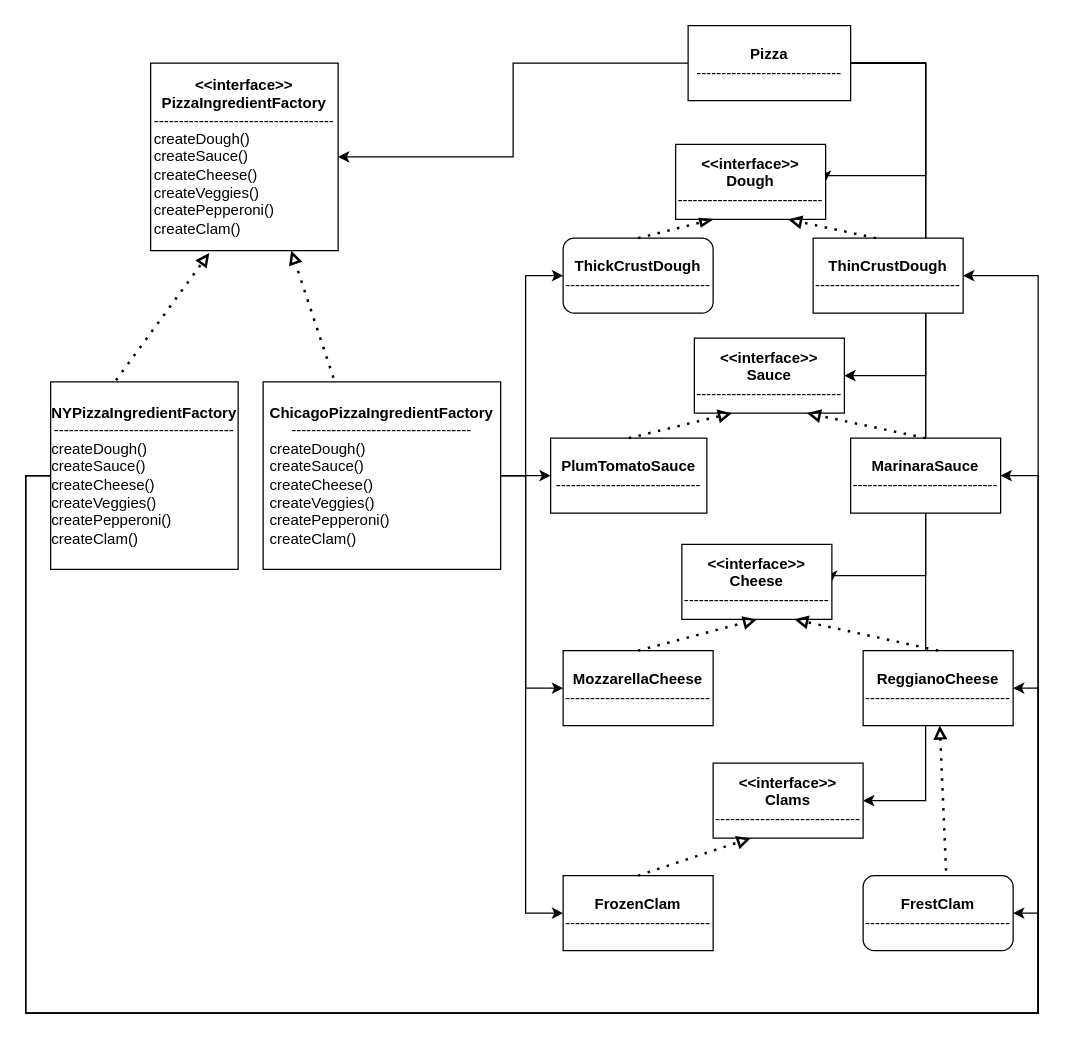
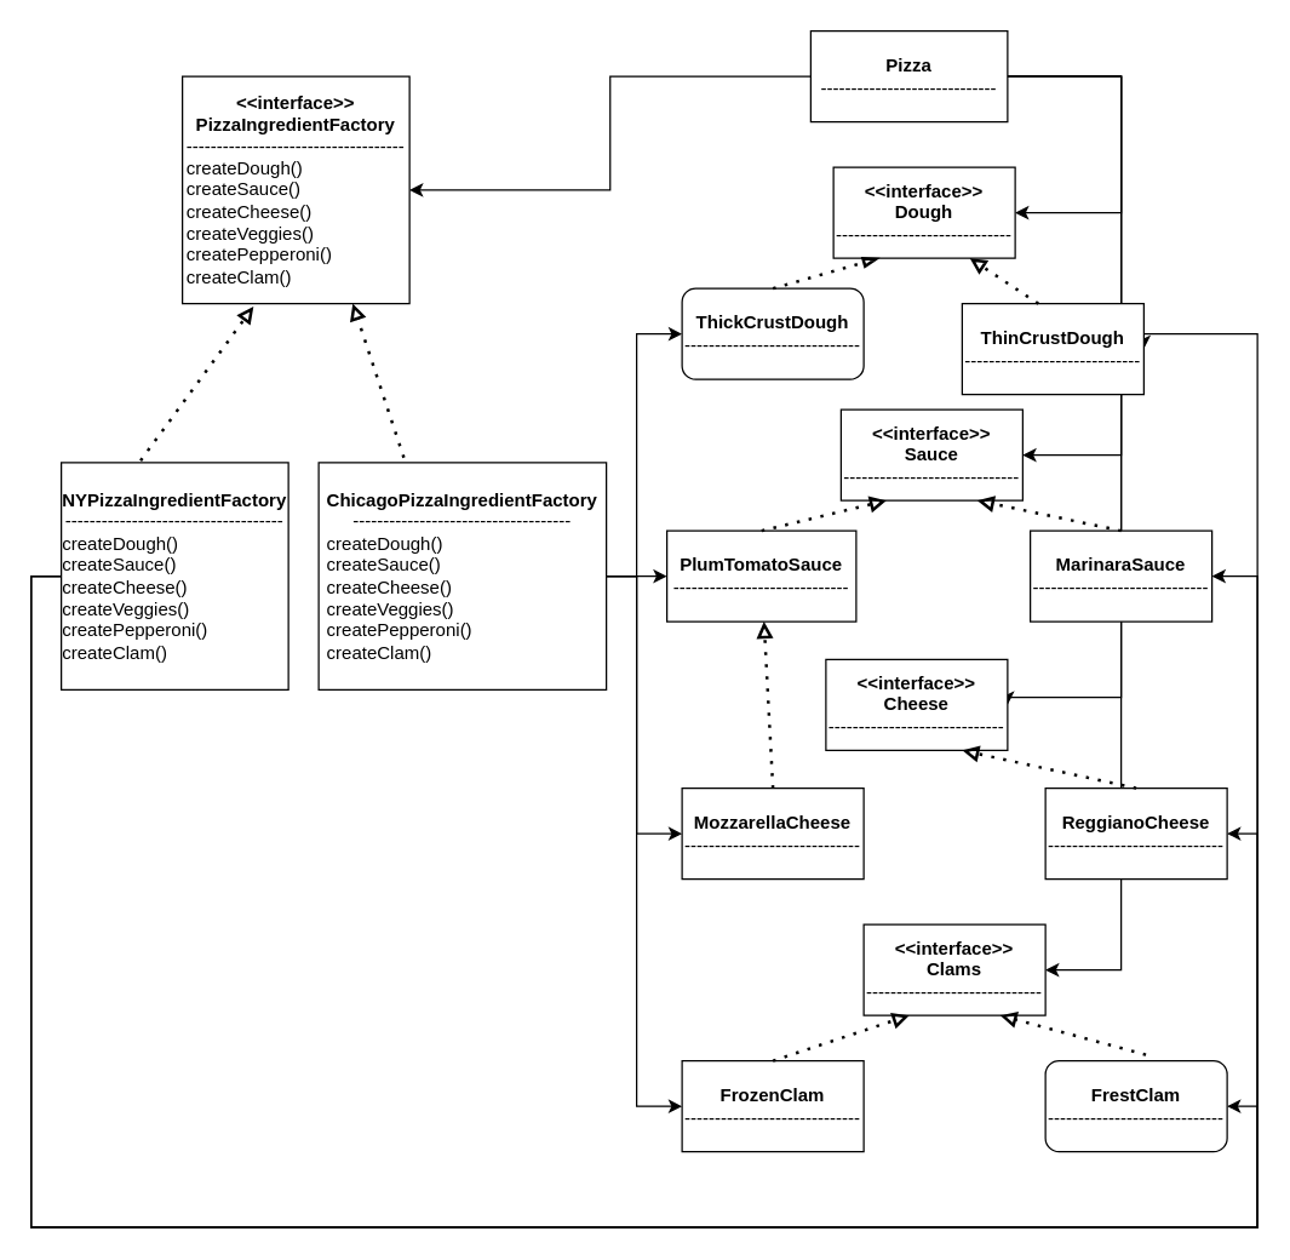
  <mxCell id="0" />
  <mxCell id="1" parent="0" />
  <mxCell id="2" value="&lt;b&gt;&amp;lt;&amp;lt;interface&amp;gt;&amp;gt;&lt;br&gt;PizzaIngredientFactory&lt;/b&gt;&lt;br&gt;------------------------------------&lt;br&gt;&lt;div style=&quot;text-align: left&quot;&gt;&lt;span&gt;createDough()&lt;/span&gt;&lt;/div&gt;&lt;div style=&quot;text-align: left&quot;&gt;&lt;span&gt;createSauce()&lt;/span&gt;&lt;/div&gt;&lt;div style=&quot;text-align: left&quot;&gt;&lt;span&gt;createCheese()&lt;/span&gt;&lt;/div&gt;&lt;div style=&quot;text-align: left&quot;&gt;&lt;span&gt;createVeggies()&lt;/span&gt;&lt;/div&gt;&lt;div style=&quot;text-align: left&quot;&gt;&lt;span&gt;createPepperoni()&lt;/span&gt;&lt;/div&gt;&lt;div style=&quot;text-align: left&quot;&gt;&lt;span&gt;createClam()&lt;/span&gt;&lt;/div&gt;" style="rounded=0;whiteSpace=wrap;html=1;" vertex="1" parent="1"><mxGeometry x="120" y="50" width="150" height="150" as="geometry" /></mxCell>
  <mxCell id="3" style="edgeStyle=orthogonalEdgeStyle;rounded=0;orthogonalLoop=1;jettySize=auto;html=1;exitX=0;exitY=0.5;exitDx=0;exitDy=0;entryX=1;entryY=0.5;entryDx=0;entryDy=0;endArrow=classic;endFill=1;" edge="1" parent="1" source="8" target="2"><mxGeometry relative="1" as="geometry" /></mxCell>
  <mxCell id="4" style="edgeStyle=orthogonalEdgeStyle;rounded=0;orthogonalLoop=1;jettySize=auto;html=1;exitX=1;exitY=0.5;exitDx=0;exitDy=0;entryX=1;entryY=0.5;entryDx=0;entryDy=0;endArrow=classic;endFill=1;" edge="1" parent="1" source="8" target="19"><mxGeometry relative="1" as="geometry"><Array as="points"><mxPoint x="740" y="50" /><mxPoint x="740" y="140" /></Array></mxGeometry></mxCell>
  <mxCell id="5" style="edgeStyle=orthogonalEdgeStyle;rounded=0;orthogonalLoop=1;jettySize=auto;html=1;exitX=1;exitY=0.5;exitDx=0;exitDy=0;entryX=1;entryY=0.5;entryDx=0;entryDy=0;endArrow=classic;endFill=1;" edge="1" parent="1" source="8" target="22"><mxGeometry relative="1" as="geometry"><Array as="points"><mxPoint x="740" y="50" /><mxPoint x="740" y="300" /></Array></mxGeometry></mxCell>
  <mxCell id="6" style="edgeStyle=orthogonalEdgeStyle;rounded=0;orthogonalLoop=1;jettySize=auto;html=1;entryX=1;entryY=0.5;entryDx=0;entryDy=0;endArrow=classic;endFill=1;" edge="1" parent="1" source="8" target="25"><mxGeometry relative="1" as="geometry"><Array as="points"><mxPoint x="740" y="50" /><mxPoint x="740" y="460" /></Array></mxGeometry></mxCell>
  <mxCell id="7" style="edgeStyle=orthogonalEdgeStyle;rounded=0;orthogonalLoop=1;jettySize=auto;html=1;entryX=1;entryY=0.5;entryDx=0;entryDy=0;endArrow=classic;endFill=1;" edge="1" parent="1" source="8" target="26"><mxGeometry relative="1" as="geometry"><Array as="points"><mxPoint x="740" y="50" /><mxPoint x="740" y="640" /></Array></mxGeometry></mxCell>
- <mxCell id="8" value="&lt;b&gt;Pizza&lt;/b&gt;&lt;br&gt;-----------------------------" style="rounded=0;whiteSpace=wrap;html=1;" vertex="1" parent="1"><mxGeometry x="550" y="20" width="130" height="60" as="geometry" /></mxCell>
+ <mxCell id="8" value="&lt;b&gt;Pizza&lt;/b&gt;&lt;br&gt;-----------------------------" style="rounded=0;whiteSpace=wrap;html=1;" vertex="1" parent="1"><mxGeometry x="535" y="20" width="130" height="60" as="geometry" /></mxCell>
  <mxCell id="9" style="edgeStyle=orthogonalEdgeStyle;rounded=0;orthogonalLoop=1;jettySize=auto;html=1;exitX=0;exitY=0.5;exitDx=0;exitDy=0;endArrow=classic;endFill=1;entryX=1;entryY=0.5;entryDx=0;entryDy=0;" edge="1" parent="1" source="13" target="30"><mxGeometry relative="1" as="geometry"><mxPoint x="280" y="621.333" as="targetPoint" /><Array as="points"><mxPoint y="380" x="20" /><mxPoint y="810" x="20" /><mxPoint x="830" y="810" /><mxPoint x="830" y="730" /></Array></mxGeometry></mxCell>
  <mxCell id="10" style="edgeStyle=orthogonalEdgeStyle;rounded=0;orthogonalLoop=1;jettySize=auto;html=1;exitX=0;exitY=0.5;exitDx=0;exitDy=0;entryX=1;entryY=0.5;entryDx=0;entryDy=0;endArrow=classic;endFill=1;" edge="1" parent="1" source="13" target="28"><mxGeometry relative="1" as="geometry"><Array as="points"><mxPoint y="380" x="20" /><mxPoint y="810" x="20" /><mxPoint x="830" y="810" /><mxPoint x="830" y="550" /></Array></mxGeometry></mxCell>
  <mxCell id="11" style="edgeStyle=orthogonalEdgeStyle;rounded=0;orthogonalLoop=1;jettySize=auto;html=1;exitX=0;exitY=0.5;exitDx=0;exitDy=0;entryX=1;entryY=0.5;entryDx=0;entryDy=0;endArrow=classic;endFill=1;" edge="1" parent="1" source="13" target="24"><mxGeometry relative="1" as="geometry"><Array as="points"><mxPoint y="380" x="20" /><mxPoint y="810" x="20" /><mxPoint x="830" y="810" /><mxPoint x="830" y="380" /></Array></mxGeometry></mxCell>
  <mxCell id="12" style="edgeStyle=orthogonalEdgeStyle;rounded=0;orthogonalLoop=1;jettySize=auto;html=1;exitX=0;exitY=0.5;exitDx=0;exitDy=0;entryX=1;entryY=0.5;entryDx=0;entryDy=0;endArrow=classic;endFill=1;" edge="1" parent="1" source="13" target="21"><mxGeometry relative="1" as="geometry"><Array as="points"><mxPoint y="380" x="20" /><mxPoint y="810" x="20" /><mxPoint x="830" y="810" /><mxPoint x="830" y="220" /></Array></mxGeometry></mxCell>
  <mxCell id="13" value="&lt;b&gt;NYPizzaIngredientFactory&lt;/b&gt;&lt;br&gt;------------------------------------&lt;br&gt;&lt;div style=&quot;text-align: left&quot;&gt;&lt;span&gt;createDough()&lt;/span&gt;&lt;/div&gt;&lt;div style=&quot;text-align: left&quot;&gt;&lt;span&gt;createSauce()&lt;/span&gt;&lt;/div&gt;&lt;div style=&quot;text-align: left&quot;&gt;&lt;span&gt;createCheese()&lt;/span&gt;&lt;/div&gt;&lt;div style=&quot;text-align: left&quot;&gt;&lt;span&gt;createVeggies()&lt;/span&gt;&lt;/div&gt;&lt;div style=&quot;text-align: left&quot;&gt;&lt;span&gt;createPepperoni()&lt;/span&gt;&lt;/div&gt;&lt;div style=&quot;text-align: left&quot;&gt;&lt;span&gt;createClam()&lt;/span&gt;&lt;/div&gt;" style="rounded=0;whiteSpace=wrap;html=1;" vertex="1" parent="1"><mxGeometry x="40" y="305" width="150" height="150" as="geometry" /></mxCell>
  <mxCell id="14" style="edgeStyle=orthogonalEdgeStyle;rounded=0;orthogonalLoop=1;jettySize=auto;html=1;exitX=1;exitY=0.5;exitDx=0;exitDy=0;entryX=0;entryY=0.5;entryDx=0;entryDy=0;endArrow=classic;endFill=1;" edge="1" parent="1" source="18" target="23"><mxGeometry relative="1" as="geometry" /></mxCell>
  <mxCell id="15" style="edgeStyle=orthogonalEdgeStyle;rounded=0;orthogonalLoop=1;jettySize=auto;html=1;exitX=1;exitY=0.5;exitDx=0;exitDy=0;entryX=0;entryY=0.5;entryDx=0;entryDy=0;endArrow=classic;endFill=1;" edge="1" parent="1" source="18" target="20"><mxGeometry relative="1" as="geometry"><Array as="points"><mxPoint x="420" y="380" /><mxPoint x="420" y="220" /></Array></mxGeometry></mxCell>
  <mxCell id="16" style="edgeStyle=orthogonalEdgeStyle;rounded=0;orthogonalLoop=1;jettySize=auto;html=1;exitX=1;exitY=0.5;exitDx=0;exitDy=0;entryX=0;entryY=0.5;entryDx=0;entryDy=0;endArrow=classic;endFill=1;" edge="1" parent="1" source="18" target="27"><mxGeometry relative="1" as="geometry"><Array as="points"><mxPoint x="420" y="380" /><mxPoint x="420" y="550" /></Array></mxGeometry></mxCell>
  <mxCell id="17" style="edgeStyle=orthogonalEdgeStyle;rounded=0;orthogonalLoop=1;jettySize=auto;html=1;exitX=1;exitY=0.5;exitDx=0;exitDy=0;entryX=0;entryY=0.5;entryDx=0;entryDy=0;endArrow=classic;endFill=1;" edge="1" parent="1" source="18" target="29"><mxGeometry relative="1" as="geometry"><Array as="points"><mxPoint x="420" y="380" /><mxPoint x="420" y="730" /></Array></mxGeometry></mxCell>
  <mxCell id="18" value="&lt;b&gt;ChicagoPizzaIngredientFactory&lt;/b&gt;&lt;br&gt;------------------------------------&lt;br&gt;&lt;div style=&quot;text-align: left&quot;&gt;&lt;span&gt;createDough()&lt;/span&gt;&lt;/div&gt;&lt;div style=&quot;text-align: left&quot;&gt;&lt;span&gt;createSauce()&lt;/span&gt;&lt;/div&gt;&lt;div style=&quot;text-align: left&quot;&gt;&lt;span&gt;createCheese()&lt;/span&gt;&lt;/div&gt;&lt;div style=&quot;text-align: left&quot;&gt;&lt;span&gt;createVeggies()&lt;/span&gt;&lt;/div&gt;&lt;div style=&quot;text-align: left&quot;&gt;&lt;span&gt;createPepperoni()&lt;/span&gt;&lt;/div&gt;&lt;div style=&quot;text-align: left&quot;&gt;&lt;span&gt;createClam()&lt;/span&gt;&lt;/div&gt;" style="rounded=0;whiteSpace=wrap;html=1;" vertex="1" parent="1"><mxGeometry x="210" y="305" width="190" height="150" as="geometry" /></mxCell>
- <mxCell id="19" value="&lt;b&gt;&amp;lt;&amp;lt;interface&amp;gt;&amp;gt;&lt;br&gt;Dough&lt;br&gt;&lt;/b&gt;-----------------------------" style="rounded=0;whiteSpace=wrap;html=1;" vertex="1" parent="1"><mxGeometry x="540" y="115" width="120" height="60" as="geometry" /></mxCell>
+ <mxCell id="19" value="&lt;b&gt;&amp;lt;&amp;lt;interface&amp;gt;&amp;gt;&lt;br&gt;Dough&lt;br&gt;&lt;/b&gt;-----------------------------" style="rounded=0;whiteSpace=wrap;html=1;" vertex="1" parent="1"><mxGeometry x="550" y="110" width="120" height="60" as="geometry" /></mxCell>
  <mxCell id="20" value="&lt;b&gt;ThickCrustDough&lt;br&gt;&lt;/b&gt;-----------------------------" style="whiteSpace=wrap;html=1;rounded=1;" vertex="1" parent="1"><mxGeometry x="450" y="190" width="120" height="60" as="geometry" /></mxCell>
- <mxCell id="21" value="&lt;b&gt;ThinCrustDough&lt;br&gt;&lt;/b&gt;-----------------------------" style="rounded=0;whiteSpace=wrap;html=1;" vertex="1" parent="1"><mxGeometry x="650" y="190" width="120" height="60" as="geometry" /></mxCell>
+ <mxCell id="21" value="&lt;b&gt;ThinCrustDough&lt;br&gt;&lt;/b&gt;-----------------------------" style="rounded=0;whiteSpace=wrap;html=1;" vertex="1" parent="1"><mxGeometry x="635" y="200" width="120" height="60" as="geometry" /></mxCell>
  <mxCell id="22" value="&lt;b&gt;&amp;lt;&amp;lt;interface&amp;gt;&amp;gt;&lt;br&gt;Sauce&lt;br&gt;&lt;/b&gt;-----------------------------" style="rounded=0;whiteSpace=wrap;html=1;" vertex="1" parent="1"><mxGeometry x="555" y="270" width="120" height="60" as="geometry" /></mxCell>
  <mxCell id="23" value="&lt;b&gt;PlumTomatoSauce&lt;br&gt;&lt;/b&gt;-----------------------------" style="rounded=0;whiteSpace=wrap;html=1;" vertex="1" parent="1"><mxGeometry x="440" y="350" width="125" height="60" as="geometry" /></mxCell>
  <mxCell id="24" value="&lt;b&gt;MarinaraSauce&lt;/b&gt;&lt;br&gt;-----------------------------" style="rounded=0;whiteSpace=wrap;html=1;" vertex="1" parent="1"><mxGeometry x="680" y="350" width="120" height="60" as="geometry" /></mxCell>
  <mxCell id="25" value="&lt;b&gt;&amp;lt;&amp;lt;interface&amp;gt;&amp;gt;&lt;br&gt;Cheese&lt;br&gt;&lt;/b&gt;-----------------------------" style="rounded=0;whiteSpace=wrap;html=1;" vertex="1" parent="1"><mxGeometry x="545" y="435" width="120" height="60" as="geometry" /></mxCell>
  <mxCell id="26" value="&lt;b&gt;&amp;lt;&amp;lt;interface&amp;gt;&amp;gt;&lt;br&gt;Clams&lt;br&gt;&lt;/b&gt;-----------------------------" style="rounded=0;whiteSpace=wrap;html=1;" vertex="1" parent="1"><mxGeometry x="570" y="610" width="120" height="60" as="geometry" /></mxCell>
  <mxCell id="27" value="&lt;b&gt;MozzarellaCheese&lt;br&gt;&lt;/b&gt;-----------------------------" style="rounded=0;whiteSpace=wrap;html=1;" vertex="1" parent="1"><mxGeometry x="450" y="520" width="120" height="60" as="geometry" /></mxCell>
  <mxCell id="28" value="&lt;b&gt;ReggianoCheese&lt;br&gt;&lt;/b&gt;-----------------------------" style="rounded=0;whiteSpace=wrap;html=1;" vertex="1" parent="1"><mxGeometry x="690" y="520" width="120" height="60" as="geometry" /></mxCell>
  <mxCell id="29" value="&lt;b&gt;FrozenClam&lt;br&gt;&lt;/b&gt;-----------------------------" style="rounded=0;whiteSpace=wrap;html=1;" vertex="1" parent="1"><mxGeometry x="450" y="700" width="120" height="60" as="geometry" /></mxCell>
  <mxCell id="30" value="&lt;b&gt;FrestClam&lt;br&gt;&lt;/b&gt;-----------------------------" style="whiteSpace=wrap;html=1;rounded=1;" vertex="1" parent="1"><mxGeometry x="690" y="700" width="120" height="60" as="geometry" /></mxCell>
  <mxCell id="31" value="" style="endArrow=block;dashed=1;html=1;dashPattern=1 3;strokeWidth=2;rounded=0;entryX=0.313;entryY=1.013;entryDx=0;entryDy=0;entryPerimeter=0;exitX=0.349;exitY=-0.009;exitDx=0;exitDy=0;exitPerimeter=0;endFill=0;" edge="1" parent="1" source="13" target="2"><mxGeometry width="50" height="50" relative="1" as="geometry"><mxPoint x="100" y="240" as="sourcePoint" /><mxPoint x="150" y="190" as="targetPoint" /></mxGeometry></mxCell>
  <mxCell id="32" value="" style="endArrow=block;dashed=1;html=1;dashPattern=1 3;strokeWidth=2;rounded=0;entryX=0.75;entryY=1;entryDx=0;entryDy=0;exitX=0.296;exitY=-0.022;exitDx=0;exitDy=0;exitPerimeter=0;endFill=0;" edge="1" parent="1" source="18" target="2"><mxGeometry width="50" height="50" relative="1" as="geometry"><mxPoint x="230" y="230" as="sourcePoint" /><mxPoint x="280" y="180" as="targetPoint" /></mxGeometry></mxCell>
  <mxCell id="33" value="" style="endArrow=blockThin;dashed=1;html=1;dashPattern=1 3;strokeWidth=2;rounded=0;exitX=0.5;exitY=0;exitDx=0;exitDy=0;entryX=0.25;entryY=1;entryDx=0;entryDy=0;endFill=0;" edge="1" parent="1" source="20" target="19"><mxGeometry width="50" height="50" relative="1" as="geometry"><mxPoint x="520" y="220" as="sourcePoint" /><mxPoint x="570" y="170" as="targetPoint" /></mxGeometry></mxCell>
  <mxCell id="34" value="" style="endArrow=block;dashed=1;html=1;dashPattern=1 3;strokeWidth=2;rounded=0;entryX=0.75;entryY=1;entryDx=0;entryDy=0;exitX=0.419;exitY=0;exitDx=0;exitDy=0;exitPerimeter=0;endFill=0;" edge="1" parent="1" source="21" target="19"><mxGeometry width="50" height="50" relative="1" as="geometry"><mxPoint x="640" y="210" as="sourcePoint" /><mxPoint x="690" y="160" as="targetPoint" /></mxGeometry></mxCell>
  <mxCell id="35" value="" style="endArrow=block;dashed=1;html=1;dashPattern=1 3;strokeWidth=2;rounded=0;exitX=0.5;exitY=0;exitDx=0;exitDy=0;entryX=0.25;entryY=1;entryDx=0;entryDy=0;endFill=0;" edge="1" parent="1" source="23" target="22"><mxGeometry width="50" height="50" relative="1" as="geometry"><mxPoint x="510" y="370" as="sourcePoint" /><mxPoint x="560" y="320" as="targetPoint" /></mxGeometry></mxCell>
  <mxCell id="36" value="" style="endArrow=block;dashed=1;html=1;dashPattern=1 3;strokeWidth=2;rounded=0;entryX=0.75;entryY=1;entryDx=0;entryDy=0;exitX=0.5;exitY=0;exitDx=0;exitDy=0;endFill=0;" edge="1" parent="1" source="24" target="22"><mxGeometry width="50" height="50" relative="1" as="geometry"><mxPoint x="690" y="370" as="sourcePoint" /><mxPoint x="740" y="320" as="targetPoint" /></mxGeometry></mxCell>
- <mxCell id="37" value="" style="endArrow=block;dashed=1;html=1;dashPattern=1 3;strokeWidth=2;rounded=0;exitX=0.5;exitY=0;exitDx=0;exitDy=0;entryX=0.5;entryY=1;entryDx=0;entryDy=0;endFill=0;" edge="1" parent="1" source="27" target="25"><mxGeometry width="50" height="50" relative="1" as="geometry"><mxPoint x="570" y="530" as="sourcePoint" /><mxPoint x="620" y="480" as="targetPoint" /></mxGeometry></mxCell>
+ <mxCell id="37" value="" style="endArrow=block;dashed=1;html=1;dashPattern=1 3;strokeWidth=2;rounded=0;exitX=0.5;exitY=0;exitDx=0;exitDy=0;endFill=0;" edge="1" parent="1" source="27" target="23"><mxGeometry width="50" height="50" relative="1" as="geometry"><mxPoint x="570" y="530" as="sourcePoint" /><mxPoint x="620" y="480" as="targetPoint" /></mxGeometry></mxCell>
  <mxCell id="38" value="" style="endArrow=block;dashed=1;html=1;dashPattern=1 3;strokeWidth=2;rounded=0;entryX=0.75;entryY=1;entryDx=0;entryDy=0;exitX=0.5;exitY=0;exitDx=0;exitDy=0;endFill=0;" edge="1" parent="1" source="28" target="25"><mxGeometry width="50" height="50" relative="1" as="geometry"><mxPoint x="440" y="580" as="sourcePoint" /><mxPoint x="490" y="530" as="targetPoint" /></mxGeometry></mxCell>
  <mxCell id="39" value="" style="endArrow=block;dashed=1;html=1;dashPattern=1 3;strokeWidth=2;rounded=0;exitX=0.5;exitY=0;exitDx=0;exitDy=0;entryX=0.25;entryY=1;entryDx=0;entryDy=0;endFill=0;" edge="1" parent="1" source="29" target="26"><mxGeometry width="50" height="50" relative="1" as="geometry"><mxPoint x="440" y="580" as="sourcePoint" /><mxPoint x="490" y="530" as="targetPoint" /></mxGeometry></mxCell>
- <mxCell id="40" value="" style="endArrow=block;dashed=1;html=1;dashPattern=1 3;strokeWidth=2;rounded=0;exitX=0.553;exitY=-0.067;exitDx=0;exitDy=0;exitPerimeter=0;endFill=0;" edge="1" parent="1" source="30" target="28"><mxGeometry width="50" height="50" relative="1" as="geometry"><mxPoint x="440" y="580" as="sourcePoint" /><mxPoint x="490" y="530" as="targetPoint" /></mxGeometry></mxCell>
+ <mxCell id="40" value="" style="endArrow=block;dashed=1;html=1;dashPattern=1 3;strokeWidth=2;rounded=0;exitX=0.553;exitY=-0.067;exitDx=0;exitDy=0;exitPerimeter=0;entryX=0.75;entryY=1;entryDx=0;entryDy=0;endFill=0;" edge="1" parent="1" source="30" target="26"><mxGeometry width="50" height="50" relative="1" as="geometry"><mxPoint x="440" y="580" as="sourcePoint" /><mxPoint x="490" y="530" as="targetPoint" /></mxGeometry></mxCell>
